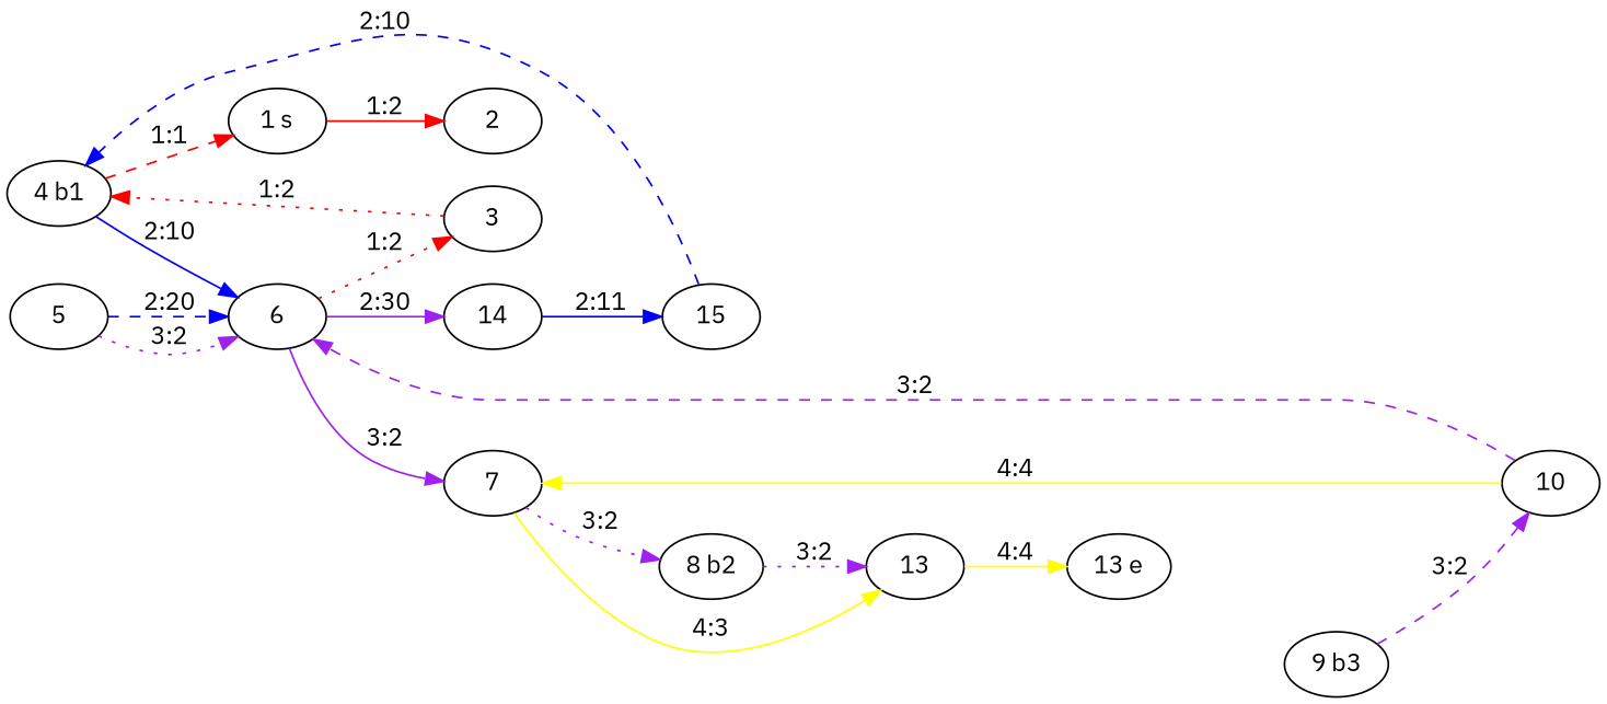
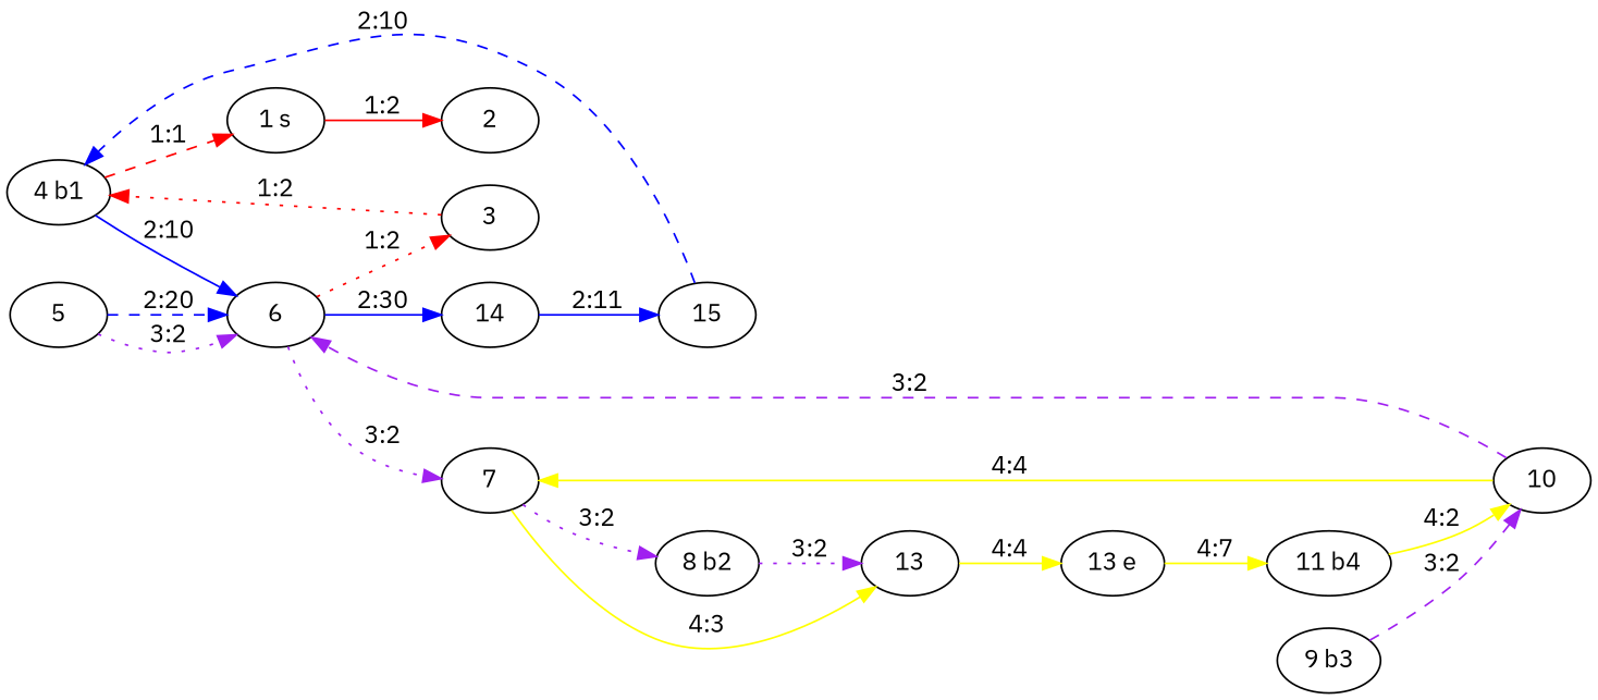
  digraph {
    fontname="IBM Plex Sans"
    rankdir=LR
    node [fontname="IBM Plex Sans"]
    edge [color=purple fontname="IBM Plex Sans" weight=2]
    n1 [label="1 s"]
    n2 [label=2]
    n3 [label="13 e"]
+   n4 [label="11 b4"]
    n5 [label=10]
    n6 [label="4 b1"]
    n7 [label=6]
    n8 [label=5]
    n9 [label="8 b2"]
    n10 [label=13]
    n11 [label="9 b3"]
    n12 [label=7]
    n13 [label=3]
    n14 [label=15]
    n15 [label=14]
    n1 -> n2 [color=red label="1:2" style=solid]
+   n3 -> n4 [color=yellow label="4:7" weight=7]
+   n4 -> n5 [color=yellow label="4:2"]
    n5 -> n7 [label="3:2" style=dashed]
    n5 -> n12 [color=yellow label="4:4" weight=4]
    n6 -> n1 [color=red label="1:1" style=dashed weight=1]
    n6 -> n7 [color=blue label="2:10" style=solid weight=10]
-   n7 -> n12 [label="3:2" style=solid]
+   n7 -> n12 [label="3:2" style=dotted]
    n7 -> n13 [color=red label="1:2" style=dotted]
-   n7 -> n15 [label="2:30" style=solid weight=30]
+   n7 -> n15 [color=blue label="2:30" style=solid weight=30]
    n8 -> n7 [color=blue label="2:20" style=dashed weight=20]
    n8 -> n7 [label="3:2" style=dotted]
    n9 -> n10 [label="3:2" style=dotted]
    n10 -> n3 [color=yellow label="4:4" weight=4]
    n11 -> n5 [label="3:2" style=dashed]
    n12 -> n9 [label="3:2" style=dotted]
    n12 -> n10 [color=yellow label="4:3" weight=3]
    n13 -> n6 [color=red label="1:2" style=dotted]
    n14 -> n6 [color=blue label="2:10" style=dashed weight=10]
    n15 -> n14 [color=blue label="2:11" style=solid weight=11]
  }
